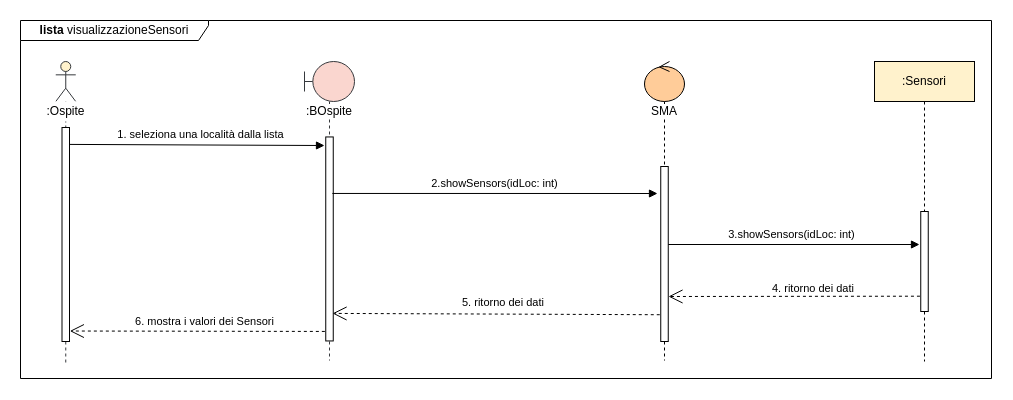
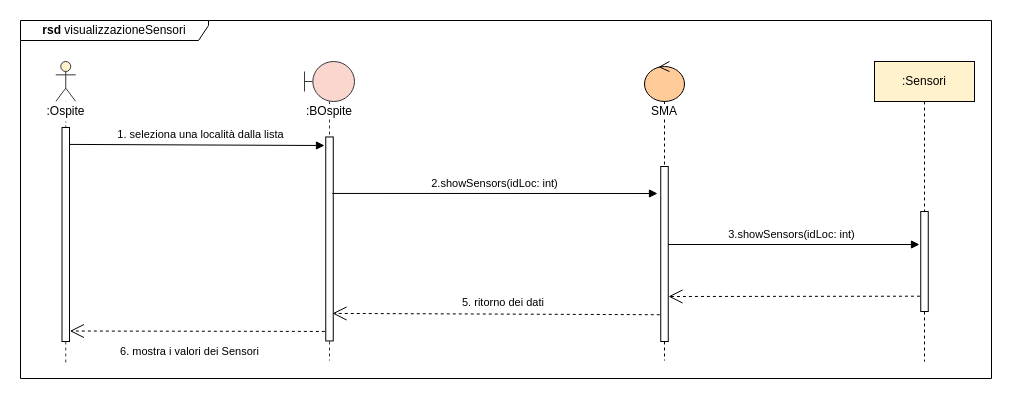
  <mxCell id="0" />
  <mxCell id="1" parent="0" />
  <mxCell id="2" value="3.showSensors(idLoc: int)" style="html=1;verticalAlign=bottom;startArrow=none;endArrow=block;startSize=8;startFill=0;" parent="1" source="13" edge="1"><mxGeometry x="-0.004" y="1" relative="1" as="geometry"><mxPoint x="341" y="206.04" as="sourcePoint" /><mxPoint x="919" y="244" as="targetPoint" /><mxPoint as="offset" /></mxGeometry></mxCell>
- <mxCell id="3" value="&lt;b&gt;lista &lt;/b&gt;visualizzazioneSensori" style="shape=umlFrame;whiteSpace=wrap;html=1;width=188;height=20;" parent="1" vertex="1"><mxGeometry x="20" y="20" width="971" height="358" as="geometry" /></mxCell>
+ <mxCell id="3" value="&lt;b&gt;rsd &lt;/b&gt;visualizzazioneSensori" style="shape=umlFrame;whiteSpace=wrap;html=1;width=188;height=20;" parent="1" vertex="1"><mxGeometry x="20" y="20" width="971" height="358" as="geometry" /></mxCell>
  <mxCell id="4" value="" style="endArrow=open;dashed=1;endFill=0;endSize=12;html=1;exitX=-0.063;exitY=0.875;exitDx=0;exitDy=0;exitPerimeter=0;entryX=1.044;entryY=0.951;entryDx=0;entryDy=0;entryPerimeter=0;" parent="1" target="6" edge="1"><mxGeometry width="160" relative="1" as="geometry"><mxPoint x="330.347" y="330.95" as="sourcePoint" /><mxPoint x="75.252" y="330.272" as="targetPoint" /></mxGeometry></mxCell>
  <mxCell id="5" value="" style="shape=umlLifeline;participant=umlActor;perimeter=lifelinePerimeter;whiteSpace=wrap;html=1;container=1;collapsible=0;recursiveResize=0;verticalAlign=top;spacingTop=36;outlineConnect=0;strokeColor=#36393d;fillColor=#FFF2CC;" parent="1" vertex="1"><mxGeometry x="55.25" y="61" width="20" height="302" as="geometry" /></mxCell>
  <mxCell id="6" value="" style="html=1;points=[];perimeter=orthogonalPerimeter;fillColor=#ffffff;" parent="5" vertex="1"><mxGeometry x="6.25" y="66" width="7.5" height="214" as="geometry" /></mxCell>
- <mxCell id="7" value="&lt;font style=&quot;font-size: 11px&quot;&gt;6. mostra i valori dei Sensori&lt;/font&gt;" style="text;html=1;align=center;verticalAlign=middle;resizable=0;points=[];autosize=1;" parent="1" vertex="1"><mxGeometry x="129.07" y="311" width="150" height="20" as="geometry" /></mxCell>
+ <mxCell id="7" value="&lt;font style=&quot;font-size: 11px&quot;&gt;6. mostra i valori dei Sensori&lt;/font&gt;" style="text;html=1;align=center;verticalAlign=middle;resizable=0;points=[];autosize=1;" parent="1" vertex="1"><mxGeometry x="114.07" y="341" width="150" height="20" as="geometry" /></mxCell>
  <mxCell id="8" value=":Ospite" style="text;html=1;strokeColor=none;align=center;verticalAlign=middle;whiteSpace=wrap;rounded=0;fillColor=#ffffff;" parent="1" vertex="1"><mxGeometry x="24" y="101" width="82.5" height="20" as="geometry" /></mxCell>
  <mxCell id="9" value=":Sensori" style="shape=umlLifeline;perimeter=lifelinePerimeter;whiteSpace=wrap;html=1;container=1;collapsible=0;recursiveResize=0;outlineConnect=0;fillColor=#FFF2CC;" parent="1" vertex="1"><mxGeometry x="874" y="61" width="100" height="300" as="geometry" /></mxCell>
  <mxCell id="10" value="" style="html=1;points=[];perimeter=orthogonalPerimeter;fillColor=#ffffff;" parent="9" vertex="1"><mxGeometry x="46.25" y="150" width="7.5" height="100" as="geometry" /></mxCell>
  <mxCell id="11" value="&lt;span style=&quot;background-color: rgb(255 , 255 , 255)&quot;&gt;:BOspite&lt;/span&gt;" style="shape=umlLifeline;participant=umlBoundary;perimeter=lifelinePerimeter;whiteSpace=wrap;html=1;container=1;collapsible=0;recursiveResize=0;verticalAlign=top;spacingTop=36;outlineConnect=0;strokeColor=#36393d;fillColor=#FAD6CF;size=40;" parent="1" vertex="1"><mxGeometry x="304" y="61" width="50" height="299" as="geometry" /></mxCell>
  <mxCell id="12" value="" style="html=1;points=[];perimeter=orthogonalPerimeter;fillColor=#ffffff;" parent="11" vertex="1"><mxGeometry x="21.25" y="75.45" width="7.5" height="204" as="geometry" /></mxCell>
  <mxCell id="13" value="&lt;span style=&quot;background-color: rgb(255 , 255 , 255)&quot;&gt;SMA&lt;/span&gt;" style="shape=umlLifeline;participant=umlControl;perimeter=lifelinePerimeter;whiteSpace=wrap;html=1;container=1;collapsible=0;recursiveResize=0;verticalAlign=top;spacingTop=36;outlineConnect=0;fillColor=#FFCC99;" parent="1" vertex="1"><mxGeometry x="644" y="61" width="40" height="299" as="geometry" /></mxCell>
  <mxCell id="14" value="" style="html=1;points=[];perimeter=orthogonalPerimeter;fillColor=#ffffff;" parent="13" vertex="1"><mxGeometry x="16.25" y="105" width="7.5" height="175" as="geometry" /></mxCell>
  <mxCell id="15" value="" style="endArrow=open;dashed=1;endFill=0;endSize=12;html=1;exitX=-0.107;exitY=0.847;exitDx=0;exitDy=0;exitPerimeter=0;" parent="1" source="10" edge="1"><mxGeometry width="160" relative="1" as="geometry"><mxPoint x="1082.997" y="290.8" as="sourcePoint" /><mxPoint x="668" y="296" as="targetPoint" /></mxGeometry></mxCell>
- <mxCell id="16" value="&lt;font style=&quot;font-size: 11px&quot;&gt;4. ritorno dei dati&amp;nbsp;&lt;/font&gt;" style="text;html=1;align=center;verticalAlign=middle;resizable=0;points=[];autosize=1;" parent="1" vertex="1"><mxGeometry x="764" y="278" width="100" height="20" as="geometry" /></mxCell>
  <mxCell id="17" value="" style="endArrow=open;dashed=1;endFill=0;endSize=12;html=1;entryX=0.906;entryY=0.865;entryDx=0;entryDy=0;entryPerimeter=0;exitX=-0.133;exitY=0.847;exitDx=0;exitDy=0;exitPerimeter=0;" parent="1" source="14" target="12" edge="1"><mxGeometry width="160" relative="1" as="geometry"><mxPoint x="664" y="312" as="sourcePoint" /><mxPoint x="334" y="312.3" as="targetPoint" /></mxGeometry></mxCell>
  <mxCell id="18" value="&lt;font style=&quot;font-size: 11px&quot;&gt;5. ritorno dei dati&amp;nbsp;&lt;/font&gt;" style="text;html=1;align=center;verticalAlign=middle;resizable=0;points=[];autosize=1;" parent="1" vertex="1"><mxGeometry x="454" y="292" width="100" height="20" as="geometry" /></mxCell>
  <mxCell id="19" value="1. seleziona una località dalla lista" style="html=1;verticalAlign=bottom;startArrow=none;endArrow=block;startSize=8;startFill=0;entryX=0.4;entryY=0.281;entryDx=0;entryDy=0;entryPerimeter=0;exitX=1;exitY=0.079;exitDx=0;exitDy=0;exitPerimeter=0;" parent="1" source="6" target="11" edge="1"><mxGeometry x="0.025" y="1" relative="1" as="geometry"><mxPoint x="57.62" y="443" as="sourcePoint" /><mxPoint x="362.62" y="441" as="targetPoint" /><mxPoint as="offset" /></mxGeometry></mxCell>
  <mxCell id="20" value="2.showSensors(idLoc: int)" style="html=1;verticalAlign=bottom;startArrow=none;endArrow=block;startSize=8;startFill=0;exitX=0.881;exitY=0.277;exitDx=0;exitDy=0;exitPerimeter=0;" parent="1" source="12" edge="1"><mxGeometry x="-0.004" y="1" relative="1" as="geometry"><mxPoint x="371.62" y="482" as="sourcePoint" /><mxPoint x="657" y="193" as="targetPoint" /><mxPoint as="offset" /></mxGeometry></mxCell>
